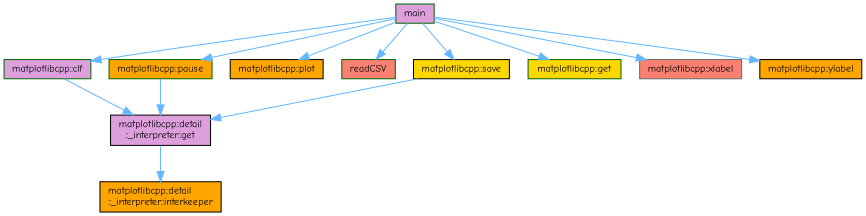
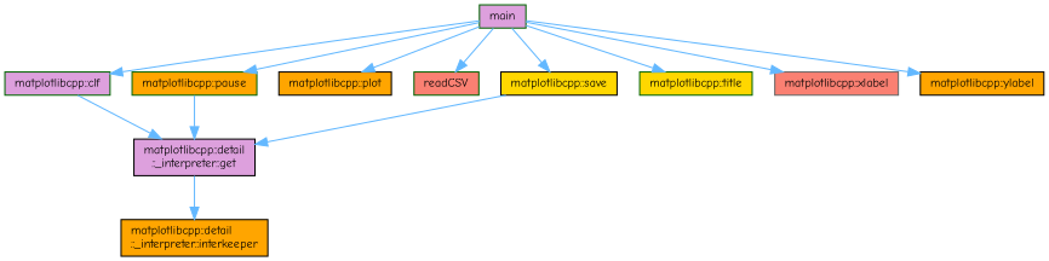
  digraph {
    fontname="Comic Neue"
    rankdir=TB
    node [color=darkgreen fillcolor=orange fontname="Comic Neue" fontsize=10 shape=box style=filled]
    edge [color=steelblue1 fontname="Comic Neue" fontsize=10 labelfontname=Helvetica labelfontsize=10 style=solid]
    n1 [fillcolor=plum fontcolor=black height=0.2 label=main width=0.4]
    n2 [fillcolor=plum height=0.2 label="matplotlibcpp::clf" width=0.4]
    n3 [height=0.2 label="matplotlibcpp::pause" width=0.4]
    n4 [color=black height=0.2 label="matplotlibcpp::plot" width=0.4]
    n5 [fillcolor=salmon height=0.2 label=readCSV width=0.4]
    n6 [color=black fillcolor=gold height=0.2 label="matplotlibcpp::save" width=0.4]
-   n7 [fillcolor=gold height=0.2 label="matplotlibcpp::get" width=0.4]
+   n7 [fillcolor=gold height=0.2 label="matplotlibcpp::title" width=0.4]
    n8 [color=gray40 fillcolor=salmon height=0.2 label="matplotlibcpp::xlabel" width=0.4]
    n9 [color=black height=0.2 label="matplotlibcpp::ylabel" width=0.4]
    n10 [color=black fillcolor=plum height=0.2 label="matplotlibcpp::detail\l::_interpreter::get" width=0.4]
    n11 [color=black height=0.2 label="matplotlibcpp::detail\l::_interpreter::interkeeper" width=0.4]
    n1 -> n2
    n1 -> n3
    n1 -> n4
    n1 -> n5
    n1 -> n6
    n1 -> n7
    n1 -> n8
    n1 -> n9
    n2 -> n10
    n3 -> n10
    n6 -> n10
    n10 -> n11
  }
